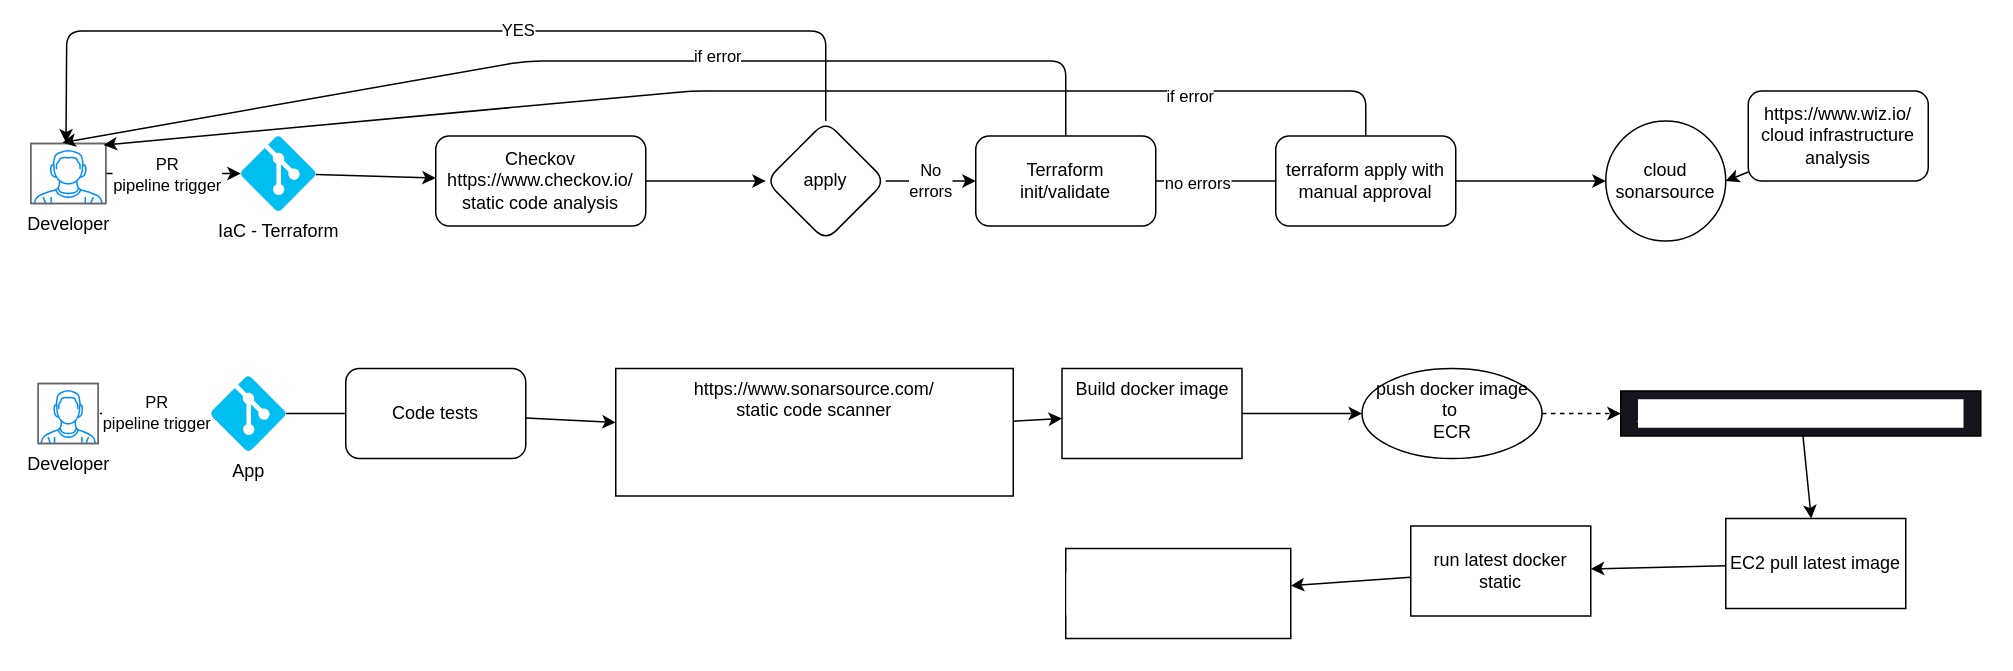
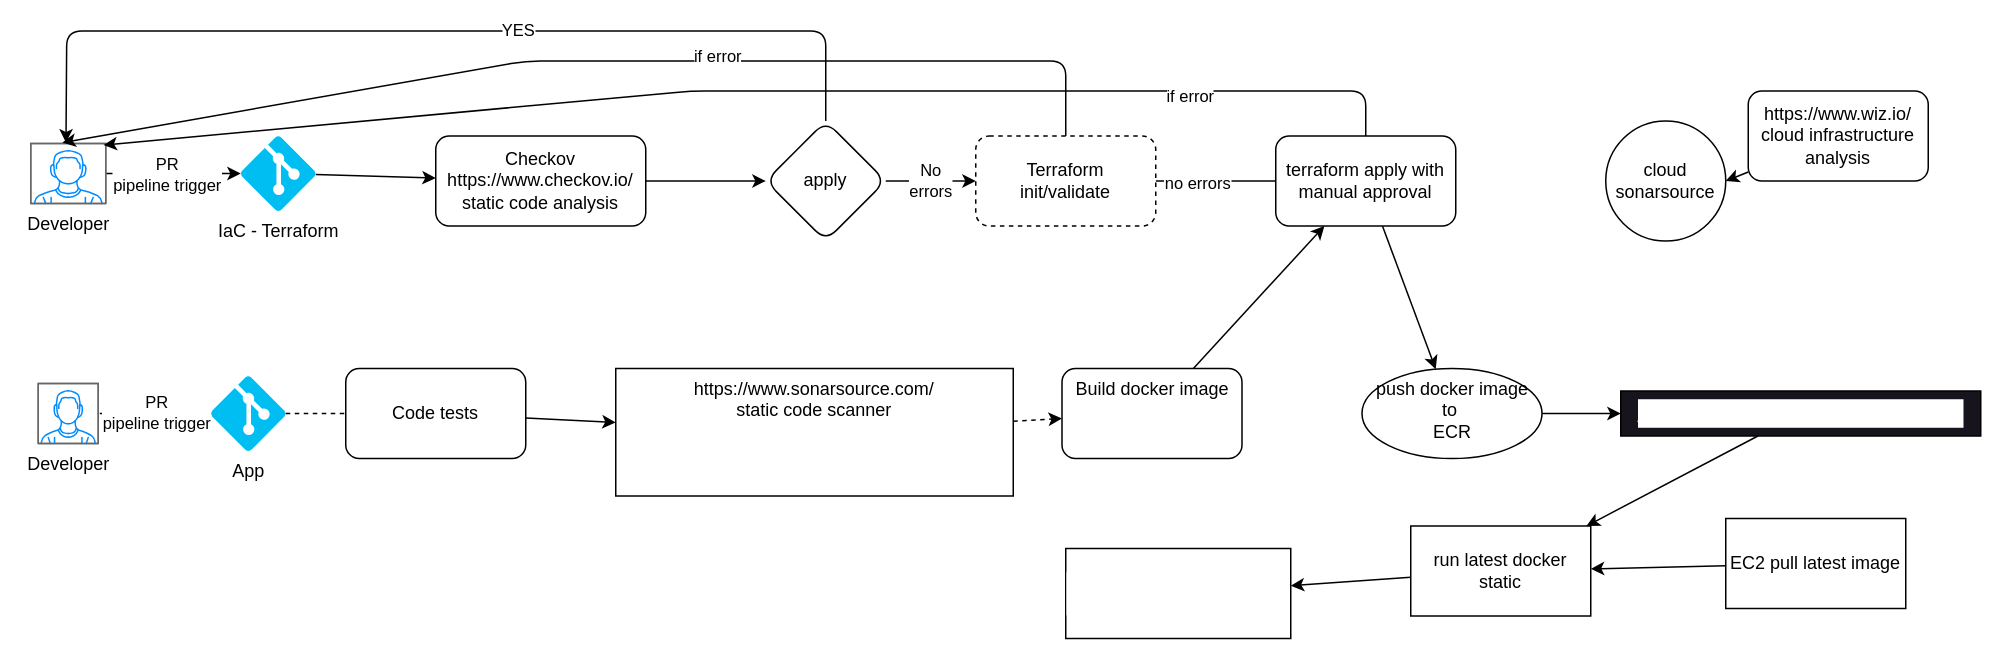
  <mxCell id="0" />
  <mxCell id="1" parent="0" />
  <mxCell id="2" value="" style="edgeStyle=none;html=1;startArrow=none;" parent="1" source="34" target="32" edge="1"><mxGeometry relative="1" as="geometry" /></mxCell>
  <mxCell id="3" value="App" style="verticalLabelPosition=bottom;html=1;verticalAlign=top;align=center;strokeColor=none;fillColor=#00BEF2;shape=mxgraph.azure.git_repository;" parent="1" vertex="1"><mxGeometry x="140" y="250" width="50" height="50" as="geometry" /></mxCell>
  <mxCell id="4" style="edgeStyle=none;html=1;" parent="1" source="5" target="10" edge="1"><mxGeometry relative="1" as="geometry" /></mxCell>
  <mxCell id="5" value="IaC - Terraform" style="verticalLabelPosition=bottom;html=1;verticalAlign=top;align=center;strokeColor=none;fillColor=#00BEF2;shape=mxgraph.azure.git_repository;" parent="1" vertex="1"><mxGeometry x="160" y="90" width="50" height="50" as="geometry" /></mxCell>
  <mxCell id="6" style="edgeStyle=none;html=1;" parent="1" source="8" target="5" edge="1"><mxGeometry relative="1" as="geometry" /></mxCell>
  <mxCell id="7" value="PR&lt;br&gt;pipeline trigger" style="edgeLabel;html=1;align=center;verticalAlign=middle;resizable=0;points=[];" parent="6" vertex="1" connectable="0"><mxGeometry x="0.19" y="1" relative="1" as="geometry"><mxPoint x="-14" y="1" as="offset" /></mxGeometry></mxCell>
  <mxCell id="8" value="Developer" style="verticalLabelPosition=bottom;shadow=0;dashed=0;align=center;html=1;verticalAlign=top;strokeWidth=1;shape=mxgraph.mockup.containers.userMale;strokeColor=#666666;strokeColor2=#008cff;" parent="1" vertex="1"><mxGeometry x="20" y="95" width="50" height="40" as="geometry" /></mxCell>
  <mxCell id="9" value="" style="edgeStyle=none;html=1;" parent="1" source="10" target="14" edge="1"><mxGeometry relative="1" as="geometry" /></mxCell>
  <mxCell id="10" value="Checkov&lt;br&gt;https://www.checkov.io/&lt;br&gt;static code analysis" style="rounded=1;whiteSpace=wrap;html=1;" parent="1" vertex="1"><mxGeometry x="290" y="90" width="140" height="60" as="geometry" /></mxCell>
  <mxCell id="11" style="edgeStyle=none;html=1;entryX=0.47;entryY=-0.016;entryDx=0;entryDy=0;entryPerimeter=0;" parent="1" source="14" target="8" edge="1"><mxGeometry relative="1" as="geometry"><Array as="points"><mxPoint x="550" y="20" /><mxPoint x="270" y="20" /><mxPoint x="44" y="20" /></Array></mxGeometry></mxCell>
  <mxCell id="12" value="YES" style="edgeLabel;html=1;align=center;verticalAlign=middle;resizable=0;points=[];" parent="11" vertex="1" connectable="0"><mxGeometry x="-0.168" y="-1" relative="1" as="geometry"><mxPoint as="offset" /></mxGeometry></mxCell>
  <mxCell id="13" value="No&lt;br&gt;errors" style="edgeStyle=none;html=1;" parent="1" source="14" target="19" edge="1"><mxGeometry relative="1" as="geometry" /></mxCell>
  <mxCell id="14" value="apply" style="rhombus;whiteSpace=wrap;html=1;rounded=1;" parent="1" vertex="1"><mxGeometry x="510" y="80" width="80" height="80" as="geometry" /></mxCell>
  <mxCell id="15" value="" style="edgeStyle=none;html=1;endArrow=none;" parent="1" source="19" target="23" edge="1"><mxGeometry relative="1" as="geometry" /></mxCell>
  <mxCell id="16" value="no errors" style="edgeLabel;html=1;align=center;verticalAlign=middle;resizable=0;points=[];" parent="15" vertex="1" connectable="0"><mxGeometry x="-0.337" y="-1" relative="1" as="geometry"><mxPoint as="offset" /></mxGeometry></mxCell>
  <mxCell id="17" style="edgeStyle=none;html=1;entryX=0.42;entryY=-0.016;entryDx=0;entryDy=0;entryPerimeter=0;" parent="1" source="19" target="8" edge="1"><mxGeometry relative="1" as="geometry"><Array as="points"><mxPoint x="710" y="40" /><mxPoint x="350" y="40" /></Array></mxGeometry></mxCell>
  <mxCell id="18" value="if error" style="edgeLabel;html=1;align=center;verticalAlign=middle;resizable=0;points=[];" parent="17" vertex="1" connectable="0"><mxGeometry x="-0.214" y="-4" relative="1" as="geometry"><mxPoint x="1" as="offset" /></mxGeometry></mxCell>
- <mxCell id="19" value="Terraform&lt;br&gt;init/validate" style="whiteSpace=wrap;html=1;rounded=1;" parent="1" vertex="1"><mxGeometry x="650" y="90" width="120" height="60" as="geometry" /></mxCell>
+ <mxCell id="19" value="Terraform&lt;br&gt;init/validate" style="whiteSpace=wrap;html=1;rounded=1;dashed=1;" parent="1" vertex="1"><mxGeometry x="650" y="90" width="120" height="60" as="geometry" /></mxCell>
  <mxCell id="20" style="edgeStyle=none;html=1;entryX=0.97;entryY=0.025;entryDx=0;entryDy=0;entryPerimeter=0;" parent="1" source="23" target="8" edge="1"><mxGeometry relative="1" as="geometry"><Array as="points"><mxPoint x="910" y="60" /><mxPoint x="460" y="60" /></Array></mxGeometry></mxCell>
  <mxCell id="21" value="if error" style="edgeLabel;html=1;align=center;verticalAlign=middle;resizable=0;points=[];" parent="20" vertex="1" connectable="0"><mxGeometry x="-0.662" y="3" relative="1" as="geometry"><mxPoint as="offset" /></mxGeometry></mxCell>
- <mxCell id="22" value="" style="edgeStyle=none;html=1;" parent="1" source="23" target="26" edge="1"><mxGeometry relative="1" as="geometry" /></mxCell>
+ <mxCell id="22" value="" style="edgeStyle=none;html=1;" parent="1" source="23" target="38" edge="1"><mxGeometry relative="1" as="geometry" /></mxCell>
  <mxCell id="23" value="terraform apply with manual approval" style="whiteSpace=wrap;html=1;rounded=1;" parent="1" vertex="1"><mxGeometry x="850" y="90" width="120" height="60" as="geometry" /></mxCell>
  <mxCell id="24" value="PR&lt;br&gt;pipeline trigger" style="edgeStyle=none;html=1;" parent="1" edge="1"><mxGeometry relative="1" as="geometry"><mxPoint x="66" y="275" as="sourcePoint" /><mxPoint x="141" y="275" as="targetPoint" /></mxGeometry></mxCell>
  <mxCell id="25" value="Developer" style="verticalLabelPosition=bottom;shadow=0;dashed=0;align=center;html=1;verticalAlign=top;strokeWidth=1;shape=mxgraph.mockup.containers.userMale;strokeColor=#666666;strokeColor2=#008cff;" parent="1" vertex="1"><mxGeometry x="25" y="255" width="40" height="40" as="geometry" /></mxCell>
  <mxCell id="26" value="cloud sonarsource" style="ellipse;whiteSpace=wrap;html=1;rounded=1;" parent="1" vertex="1"><mxGeometry x="1070" y="80" width="80" height="80" as="geometry" /></mxCell>
  <mxCell id="27" style="edgeStyle=none;html=1;entryX=1;entryY=0.5;entryDx=0;entryDy=0;" parent="1" source="28" target="26" edge="1"><mxGeometry relative="1" as="geometry" /></mxCell>
  <mxCell id="28" value="https://www.wiz.io/&lt;br&gt;cloud infrastructure analysis" style="rounded=1;whiteSpace=wrap;html=1;" parent="1" vertex="1"><mxGeometry x="1165" y="60" width="120" height="60" as="geometry" /></mxCell>
- <mxCell id="29" value="" style="edgeStyle=none;html=1;" parent="1" source="30" target="40" edge="1"><mxGeometry relative="1" as="geometry" /></mxCell>
+ <mxCell id="29" value="" style="edgeStyle=none;html=1;" parent="1" source="30" target="42" edge="1"><mxGeometry relative="1" as="geometry" /></mxCell>
  <mxCell id="30" value="&lt;span style=&quot;font-family: &amp;quot;Amazon Ember&amp;quot;, Helvetica, Arial, sans-serif; font-size: 16px; text-align: start;&quot;&gt;Amazon ECR image scanning&amp;nbsp;&lt;/span&gt;" style="text;html=1;align=center;verticalAlign=middle;resizable=0;points=[];autosize=1;strokeColor=default;fillColor=#18141D;rounded=0;labelBackgroundColor=default;fontColor=#FFFFFF;" parent="1" vertex="1"><mxGeometry x="1080" y="260" width="240" height="30" as="geometry" /></mxCell>
- <mxCell id="31" value="" style="edgeStyle=none;html=1;" parent="1" source="32" target="36" edge="1"><mxGeometry relative="1" as="geometry" /></mxCell>
+ <mxCell id="31" value="" style="edgeStyle=none;html=1;dashed=1;" parent="1" source="32" target="36" edge="1"><mxGeometry relative="1" as="geometry" /></mxCell>
  <mxCell id="32" value="https://www.sonarsource.com/&lt;br&gt;static code scanner" style="whiteSpace=wrap;html=1;verticalAlign=top;fillColor=none;strokeColor=default;" parent="1" vertex="1"><mxGeometry x="410" y="245" width="265" height="85" as="geometry" /></mxCell>
- <mxCell id="33" value="" style="edgeStyle=none;html=1;endArrow=none;" parent="1" source="3" target="34" edge="1"><mxGeometry relative="1" as="geometry"><mxPoint x="170" y="275" as="sourcePoint" /><mxPoint x="570" y="275" as="targetPoint" /></mxGeometry></mxCell>
+ <mxCell id="33" value="" style="edgeStyle=none;html=1;endArrow=none;dashed=1;" parent="1" source="3" target="34" edge="1"><mxGeometry relative="1" as="geometry"><mxPoint x="170" y="275" as="sourcePoint" /><mxPoint x="570" y="275" as="targetPoint" /></mxGeometry></mxCell>
  <mxCell id="34" value="Code tests" style="rounded=1;whiteSpace=wrap;html=1;strokeColor=default;fillColor=none;" parent="1" vertex="1"><mxGeometry x="230" y="245" width="120" height="60" as="geometry" /></mxCell>
- <mxCell id="35" value="" style="edgeStyle=none;html=1;" parent="1" source="36" target="38" edge="1"><mxGeometry relative="1" as="geometry" /></mxCell>
- <mxCell id="36" value="Build docker image" style="whiteSpace=wrap;html=1;verticalAlign=top;fillColor=none;" parent="1" vertex="1"><mxGeometry x="707.5" y="245" width="120" height="60" as="geometry" /></mxCell>
- <mxCell id="37" style="edgeStyle=none;html=1;dashed=1;" parent="1" source="38" target="30" edge="1"><mxGeometry relative="1" as="geometry" /></mxCell>
+ <mxCell id="35" value="" style="edgeStyle=none;html=1;" parent="1" source="36" target="23" edge="1"><mxGeometry relative="1" as="geometry" /></mxCell>
+ <mxCell id="36" value="Build docker image" style="whiteSpace=wrap;html=1;verticalAlign=top;fillColor=none;rounded=1;" parent="1" vertex="1"><mxGeometry x="707.5" y="245" width="120" height="60" as="geometry" /></mxCell>
+ <mxCell id="37" style="edgeStyle=none;html=1;" parent="1" source="38" target="30" edge="1"><mxGeometry relative="1" as="geometry" /></mxCell>
  <mxCell id="38" value="push docker image to&amp;nbsp;&lt;br&gt;ECR" style="ellipse;whiteSpace=wrap;html=1;verticalAlign=top;fillColor=none;" parent="1" vertex="1"><mxGeometry x="907.5" y="245" width="120" height="60" as="geometry" /></mxCell>
  <mxCell id="39" value="" style="edgeStyle=none;html=1;" parent="1" source="40" target="42" edge="1"><mxGeometry relative="1" as="geometry" /></mxCell>
  <mxCell id="40" value="EC2 pull latest image" style="whiteSpace=wrap;html=1;strokeColor=default;fillColor=none;" parent="1" vertex="1"><mxGeometry x="1150" y="345" width="120" height="60" as="geometry" /></mxCell>
  <mxCell id="41" value="" style="edgeStyle=none;html=1;" edge="1" parent="1" source="42" target="43"><mxGeometry relative="1" as="geometry" /></mxCell>
  <mxCell id="42" value="run latest docker static" style="whiteSpace=wrap;html=1;fillColor=none;" parent="1" vertex="1"><mxGeometry x="940" y="350" width="120" height="60" as="geometry" /></mxCell>
  <mxCell id="43" value="Dynatrace scans for r&lt;span style=&quot;font-family: BerninaSans, -apple-system, Roboto, Helvetica, Arial, sans-serif; font-size: var(--type-h3-font-size); font-weight: var(--type-weight-bold); text-align: start;&quot;&gt;untime vulnerabilities&lt;/span&gt;" style="whiteSpace=wrap;html=1;fillColor=none;fontColor=#FFFFFF;labelBackgroundColor=default;" vertex="1" parent="1"><mxGeometry x="710" y="365" width="150" height="60" as="geometry" /></mxCell>
